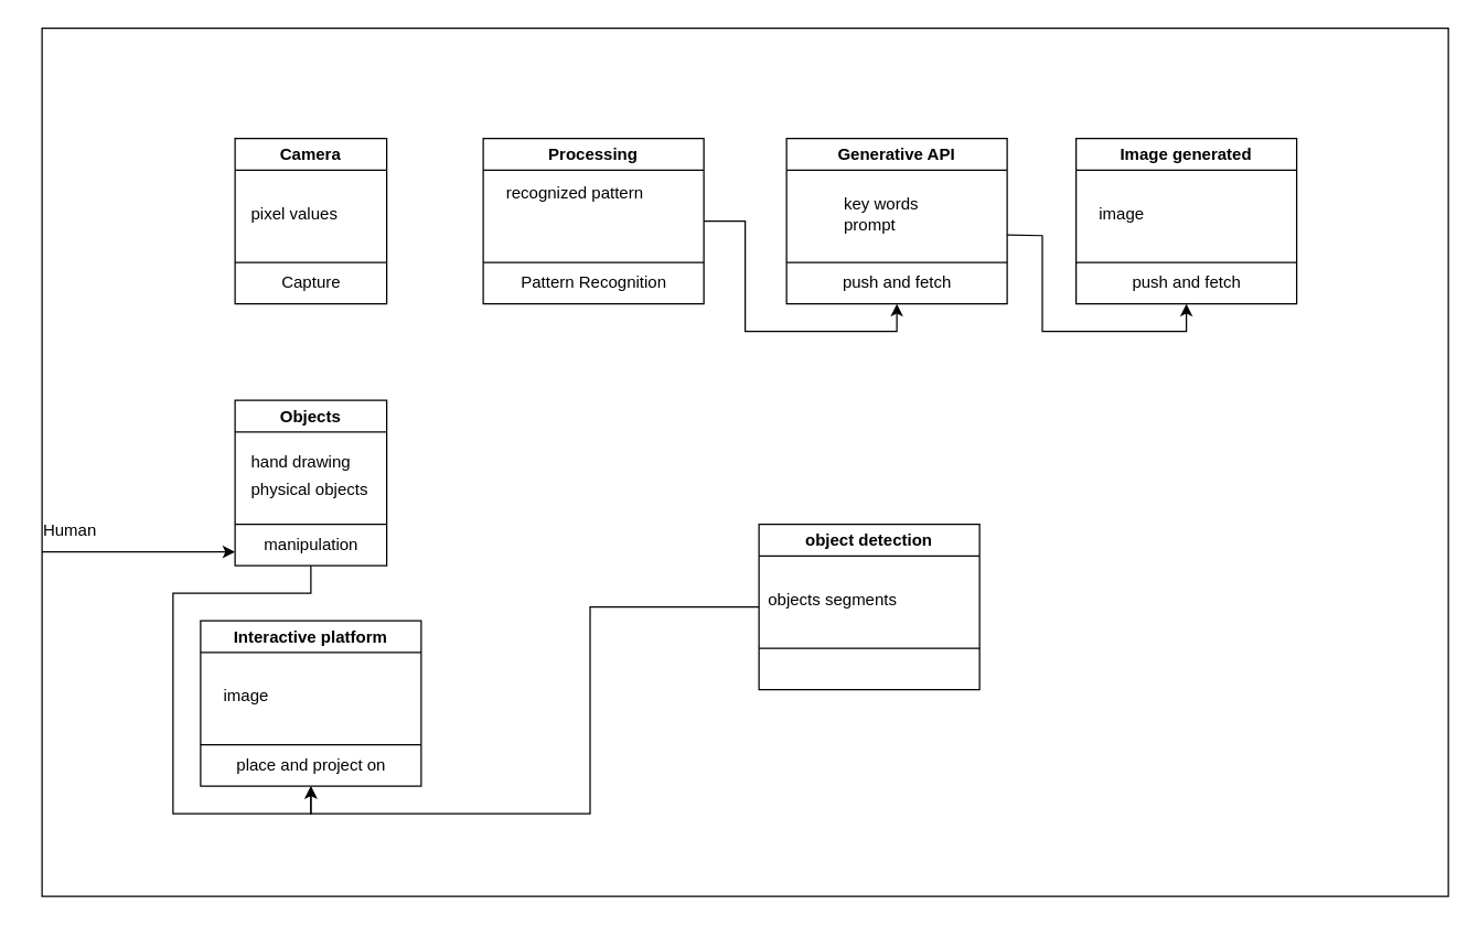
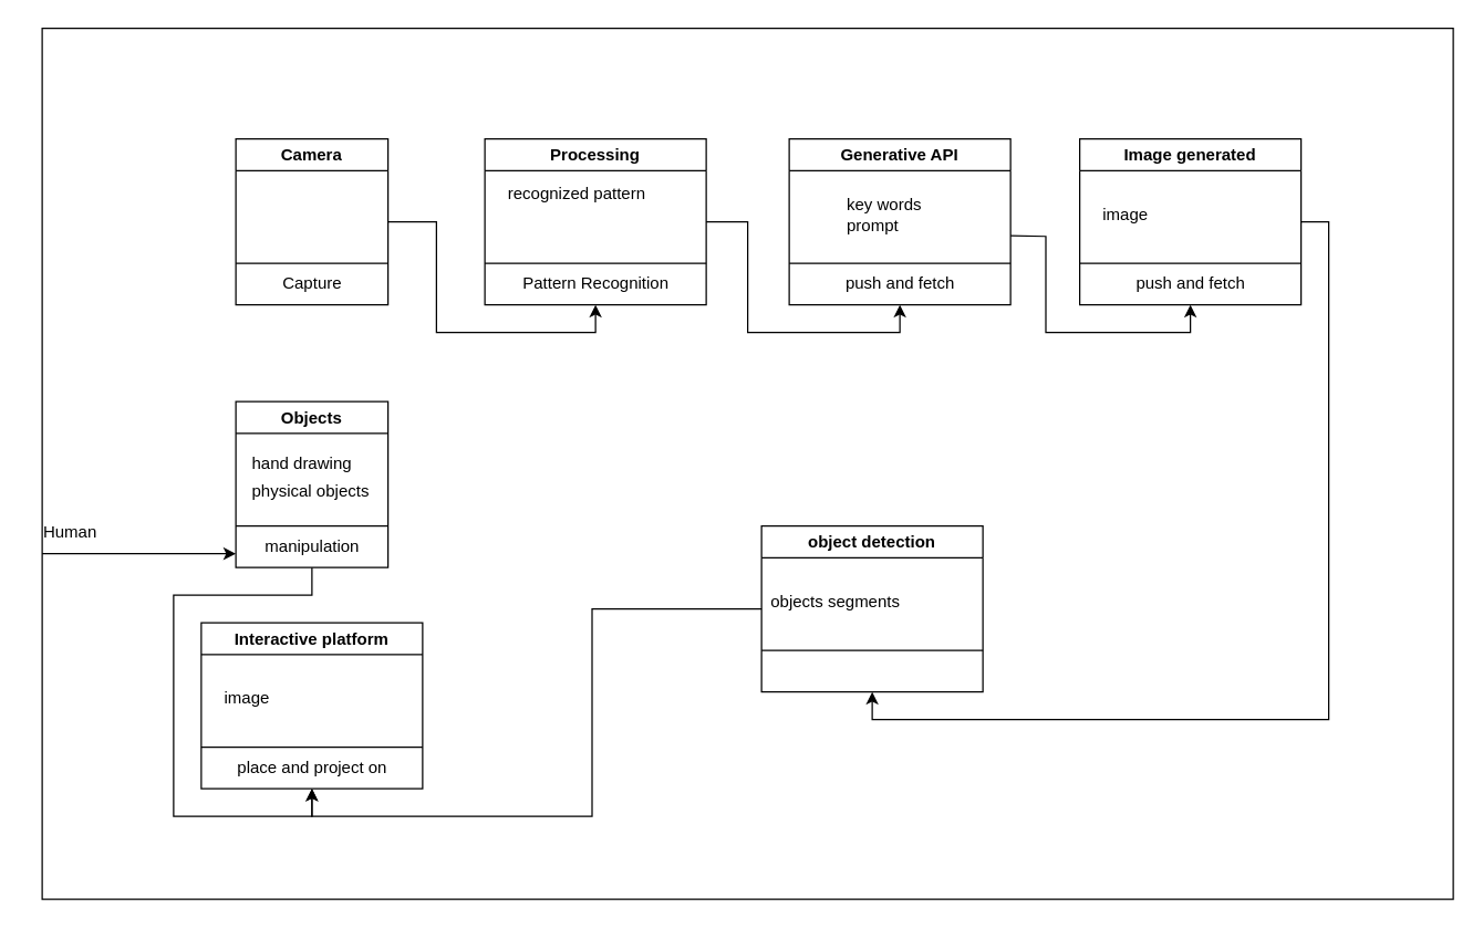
  <mxCell id="0" />
  <mxCell id="1" parent="0" />
+ <mxCell id="2" style="edgeStyle=orthogonalEdgeStyle;rounded=0;orthogonalLoop=1;jettySize=auto;html=1;entryX=0.5;entryY=1;entryDx=0;entryDy=0;" edge="1" parent="1" source="3" target="8"><mxGeometry relative="1" as="geometry"><mxPoint x="370" y="160" as="targetPoint" /></mxGeometry></mxCell>
  <mxCell id="3" value="Camera" style="swimlane;whiteSpace=wrap;html=1;" vertex="1" parent="1"><mxGeometry x="170" y="100" width="110" height="120" as="geometry" /></mxCell>
  <mxCell id="4" value="" style="endArrow=none;html=1;rounded=0;entryX=1;entryY=0.5;entryDx=0;entryDy=0;exitX=0;exitY=0.5;exitDx=0;exitDy=0;" edge="1" parent="3"><mxGeometry width="50" height="50" relative="1" as="geometry"><mxPoint y="90" as="sourcePoint" /><mxPoint x="110" y="90" as="targetPoint" /></mxGeometry></mxCell>
- <mxCell id="5" value="pixel values" style="text;html=1;align=left;verticalAlign=middle;resizable=0;points=[];autosize=1;strokeColor=none;fillColor=none;" vertex="1" parent="3"><mxGeometry x="10" y="40" width="90" height="30" as="geometry" /></mxCell>
  <mxCell id="6" value="Capture" style="text;html=1;align=center;verticalAlign=middle;resizable=0;points=[];autosize=1;strokeColor=none;fillColor=none;" vertex="1" parent="3"><mxGeometry x="20" y="90" width="70" height="30" as="geometry" /></mxCell>
  <mxCell id="7" style="edgeStyle=orthogonalEdgeStyle;rounded=0;orthogonalLoop=1;jettySize=auto;html=1;entryX=0.5;entryY=1;entryDx=0;entryDy=0;" edge="1" parent="1" source="8" target="19"><mxGeometry relative="1" as="geometry"><mxPoint x="570" y="160" as="targetPoint" /></mxGeometry></mxCell>
  <mxCell id="8" value="Processing" style="swimlane;whiteSpace=wrap;html=1;" vertex="1" parent="1"><mxGeometry x="350" y="100" width="160" height="120" as="geometry" /></mxCell>
  <mxCell id="9" value="" style="endArrow=none;html=1;rounded=0;entryX=1;entryY=0.75;entryDx=0;entryDy=0;exitX=0;exitY=0.5;exitDx=0;exitDy=0;" edge="1" parent="8" target="8"><mxGeometry width="50" height="50" relative="1" as="geometry"><mxPoint y="90" as="sourcePoint" /><mxPoint x="110" y="90" as="targetPoint" /></mxGeometry></mxCell>
  <mxCell id="10" value="recognized pattern" style="text;html=1;align=left;verticalAlign=middle;resizable=0;points=[];autosize=1;strokeColor=none;fillColor=none;" vertex="1" parent="8"><mxGeometry x="15" y="25" width="120" height="30" as="geometry" /></mxCell>
  <mxCell id="11" value="Pattern Recognition" style="text;html=1;align=center;verticalAlign=middle;resizable=0;points=[];autosize=1;strokeColor=none;fillColor=none;" vertex="1" parent="8"><mxGeometry x="15" y="90" width="130" height="30" as="geometry" /></mxCell>
  <mxCell id="12" style="edgeStyle=orthogonalEdgeStyle;rounded=0;orthogonalLoop=1;jettySize=auto;html=1;entryX=0.5;entryY=1;entryDx=0;entryDy=0;" edge="1" parent="1" source="13" target="28"><mxGeometry relative="1" as="geometry"><mxPoint x="840" y="480" as="targetPoint" /></mxGeometry></mxCell>
  <mxCell id="13" value="Objects" style="swimlane;whiteSpace=wrap;html=1;" vertex="1" parent="1"><mxGeometry x="170" y="290" width="110" height="120" as="geometry" /></mxCell>
  <mxCell id="14" value="" style="endArrow=none;html=1;rounded=0;entryX=1;entryY=0.5;entryDx=0;entryDy=0;exitX=0;exitY=0.5;exitDx=0;exitDy=0;" edge="1" parent="13"><mxGeometry width="50" height="50" relative="1" as="geometry"><mxPoint y="90" as="sourcePoint" /><mxPoint x="110" y="90" as="targetPoint" /></mxGeometry></mxCell>
  <mxCell id="15" value="hand drawing" style="text;html=1;align=left;verticalAlign=middle;resizable=0;points=[];autosize=1;strokeColor=none;fillColor=none;" vertex="1" parent="13"><mxGeometry x="10" y="30" width="100" height="30" as="geometry" /></mxCell>
  <mxCell id="16" value="physical objects" style="text;html=1;align=left;verticalAlign=middle;resizable=0;points=[];autosize=1;strokeColor=none;fillColor=none;" vertex="1" parent="13"><mxGeometry x="10" y="50" width="110" height="30" as="geometry" /></mxCell>
  <mxCell id="17" value="manipulation" style="text;html=1;align=center;verticalAlign=middle;resizable=0;points=[];autosize=1;strokeColor=none;fillColor=none;" vertex="1" parent="13"><mxGeometry x="10" y="90" width="90" height="30" as="geometry" /></mxCell>
  <mxCell id="18" style="edgeStyle=orthogonalEdgeStyle;rounded=0;orthogonalLoop=1;jettySize=auto;html=1;entryX=0.5;entryY=1;entryDx=0;entryDy=0;" edge="1" parent="1" target="24"><mxGeometry relative="1" as="geometry"><mxPoint x="865" y="230" as="targetPoint" /><mxPoint x="730" y="170" as="sourcePoint" /></mxGeometry></mxCell>
  <mxCell id="19" value="Generative API" style="swimlane;whiteSpace=wrap;html=1;" vertex="1" parent="1"><mxGeometry x="570" y="100" width="160" height="120" as="geometry" /></mxCell>
  <mxCell id="20" value="" style="endArrow=none;html=1;rounded=0;entryX=1;entryY=0.75;entryDx=0;entryDy=0;exitX=0;exitY=0.5;exitDx=0;exitDy=0;" edge="1" parent="19" target="19"><mxGeometry width="50" height="50" relative="1" as="geometry"><mxPoint y="90" as="sourcePoint" /><mxPoint x="110" y="90" as="targetPoint" /></mxGeometry></mxCell>
  <mxCell id="21" value="key words&lt;br&gt;prompt" style="text;html=1;align=left;verticalAlign=middle;resizable=0;points=[];autosize=1;strokeColor=none;fillColor=none;" vertex="1" parent="19"><mxGeometry x="40" y="35" width="80" height="40" as="geometry" /></mxCell>
  <mxCell id="22" value="push and fetch" style="text;html=1;align=center;verticalAlign=middle;resizable=0;points=[];autosize=1;strokeColor=none;fillColor=none;" vertex="1" parent="19"><mxGeometry x="30" y="90" width="100" height="30" as="geometry" /></mxCell>
+ <mxCell id="23" style="edgeStyle=orthogonalEdgeStyle;rounded=0;orthogonalLoop=1;jettySize=auto;html=1;entryX=0.5;entryY=1;entryDx=0;entryDy=0;exitX=1;exitY=0.5;exitDx=0;exitDy=0;" edge="1" parent="1" source="24" target="35"><mxGeometry relative="1" as="geometry"><mxPoint x="940" y="210" as="sourcePoint" /></mxGeometry></mxCell>
  <mxCell id="24" value="Image generated" style="swimlane;whiteSpace=wrap;html=1;" vertex="1" parent="1"><mxGeometry x="780" y="100" width="160" height="120" as="geometry" /></mxCell>
  <mxCell id="25" value="" style="endArrow=none;html=1;rounded=0;entryX=1;entryY=0.75;entryDx=0;entryDy=0;exitX=0;exitY=0.5;exitDx=0;exitDy=0;" edge="1" parent="24" target="24"><mxGeometry width="50" height="50" relative="1" as="geometry"><mxPoint y="90" as="sourcePoint" /><mxPoint x="110" y="90" as="targetPoint" /></mxGeometry></mxCell>
  <mxCell id="26" value="image" style="text;html=1;align=left;verticalAlign=middle;resizable=0;points=[];autosize=1;strokeColor=none;fillColor=none;" vertex="1" parent="24"><mxGeometry x="15" y="40" width="60" height="30" as="geometry" /></mxCell>
  <mxCell id="27" value="push and fetch" style="text;html=1;align=center;verticalAlign=middle;resizable=0;points=[];autosize=1;strokeColor=none;fillColor=none;" vertex="1" parent="24"><mxGeometry x="30" y="90" width="100" height="30" as="geometry" /></mxCell>
  <mxCell id="28" value="Interactive platform" style="swimlane;whiteSpace=wrap;html=1;" vertex="1" parent="1"><mxGeometry x="145" y="450" width="160" height="120" as="geometry" /></mxCell>
  <mxCell id="29" value="image" style="text;html=1;align=left;verticalAlign=middle;resizable=0;points=[];autosize=1;strokeColor=none;fillColor=none;" vertex="1" parent="28"><mxGeometry x="15" y="40" width="60" height="30" as="geometry" /></mxCell>
  <mxCell id="30" value="place and project on" style="text;html=1;align=center;verticalAlign=middle;resizable=0;points=[];autosize=1;strokeColor=none;fillColor=none;" vertex="1" parent="28"><mxGeometry x="15" y="90" width="130" height="30" as="geometry" /></mxCell>
  <mxCell id="31" value="" style="endArrow=none;html=1;rounded=0;entryX=1;entryY=0.75;entryDx=0;entryDy=0;exitX=0;exitY=0.75;exitDx=0;exitDy=0;" edge="1" parent="1" source="28" target="28"><mxGeometry width="50" height="50" relative="1" as="geometry"><mxPoint x="720" y="370" as="sourcePoint" /><mxPoint x="890" y="380" as="targetPoint" /></mxGeometry></mxCell>
  <mxCell id="32" value="" style="edgeStyle=none;orthogonalLoop=1;jettySize=auto;html=1;rounded=0;" edge="1" parent="1"><mxGeometry width="100" relative="1" as="geometry"><mxPoint x="30" y="400" as="sourcePoint" /><mxPoint x="170" y="400" as="targetPoint" /><Array as="points" /></mxGeometry></mxCell>
  <mxCell id="33" value="Human" style="text;html=1;align=center;verticalAlign=middle;resizable=0;points=[];autosize=1;strokeColor=none;fillColor=none;" vertex="1" parent="1"><mxGeometry x="20" y="370" width="60" height="30" as="geometry" /></mxCell>
  <mxCell id="34" style="edgeStyle=orthogonalEdgeStyle;rounded=0;orthogonalLoop=1;jettySize=auto;html=1;entryX=0.5;entryY=1;entryDx=0;entryDy=0;" edge="1" parent="1" source="35" target="28"><mxGeometry relative="1" as="geometry"><mxPoint x="420" y="630" as="targetPoint" /></mxGeometry></mxCell>
  <mxCell id="35" value="object detection" style="swimlane;whiteSpace=wrap;html=1;" vertex="1" parent="1"><mxGeometry x="550" y="380" width="160" height="120" as="geometry" /></mxCell>
  <mxCell id="36" value="" style="endArrow=none;html=1;rounded=0;entryX=1;entryY=0.75;entryDx=0;entryDy=0;exitX=0;exitY=0.5;exitDx=0;exitDy=0;" edge="1" parent="35" target="35"><mxGeometry width="50" height="50" relative="1" as="geometry"><mxPoint y="90" as="sourcePoint" /><mxPoint x="110" y="90" as="targetPoint" /></mxGeometry></mxCell>
  <mxCell id="37" value="objects segments" style="text;html=1;align=left;verticalAlign=middle;resizable=0;points=[];autosize=1;strokeColor=none;fillColor=none;" vertex="1" parent="35"><mxGeometry x="5" y="40" width="120" height="30" as="geometry" /></mxCell>
  <mxCell id="38" value="" style="rounded=0;whiteSpace=wrap;html=1;fillColor=none;" vertex="1" parent="1"><mxGeometry x="30" y="20" width="1020" height="630" as="geometry" /></mxCell>
